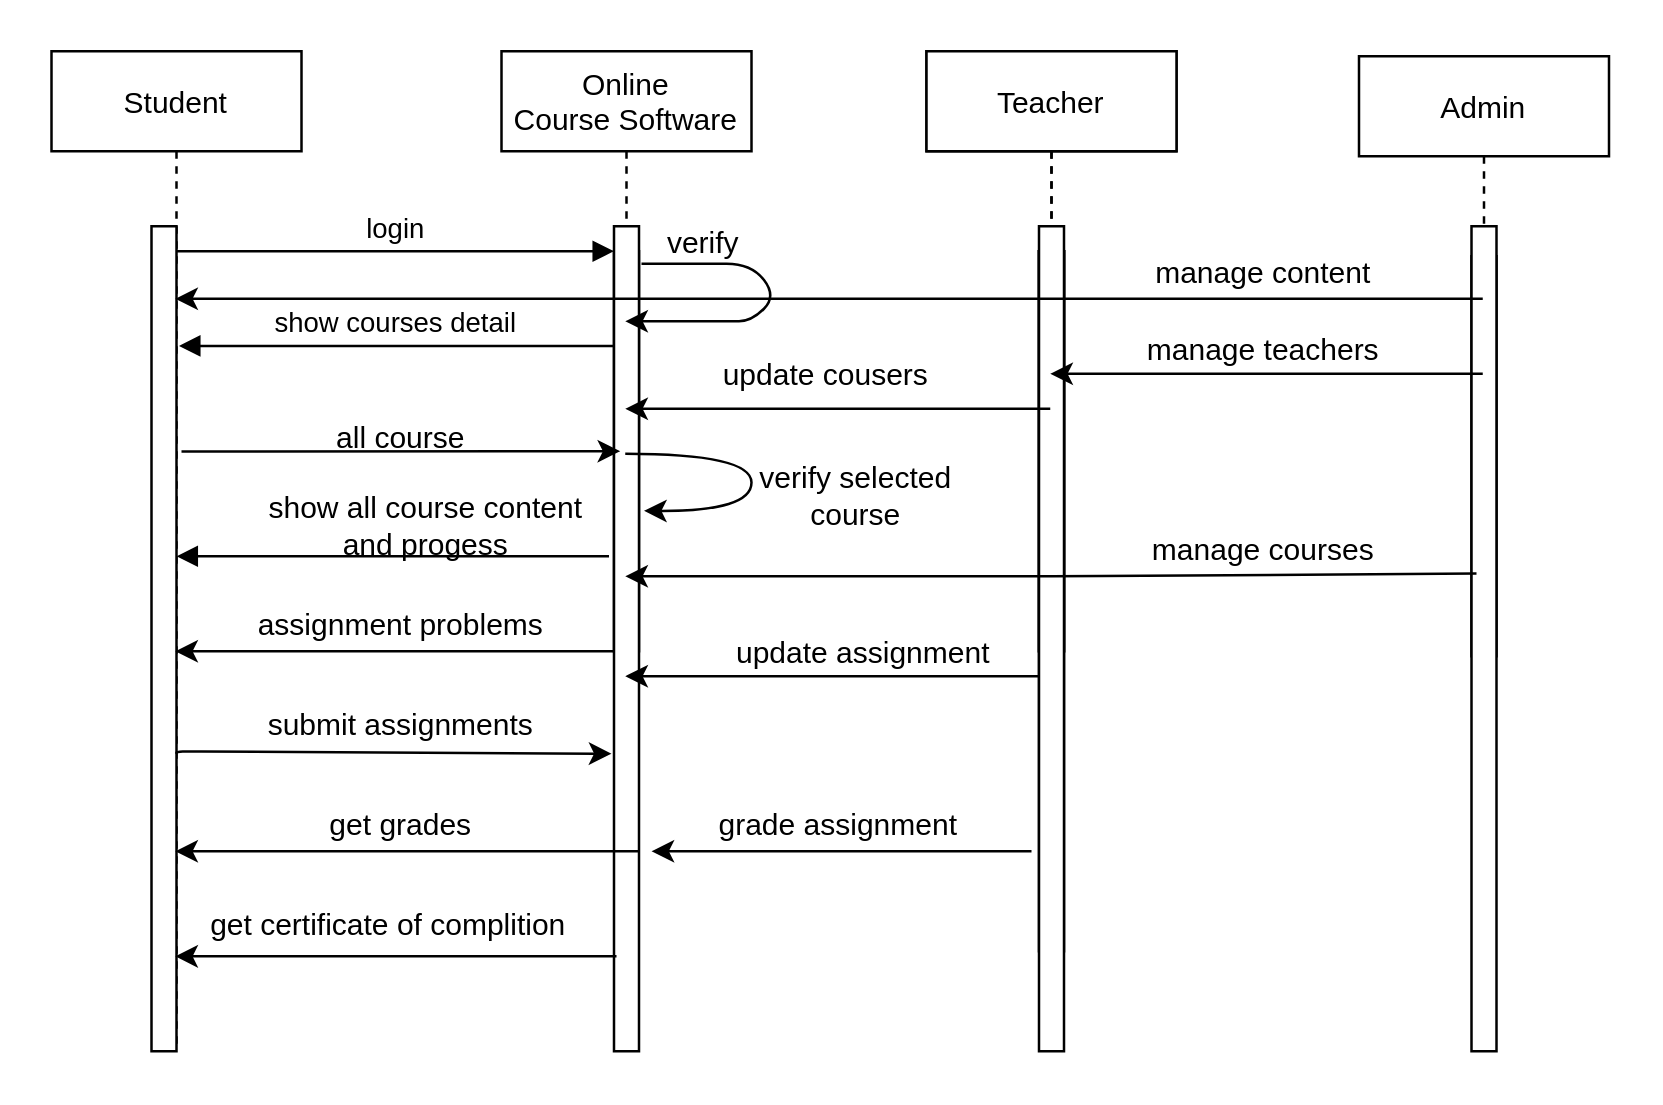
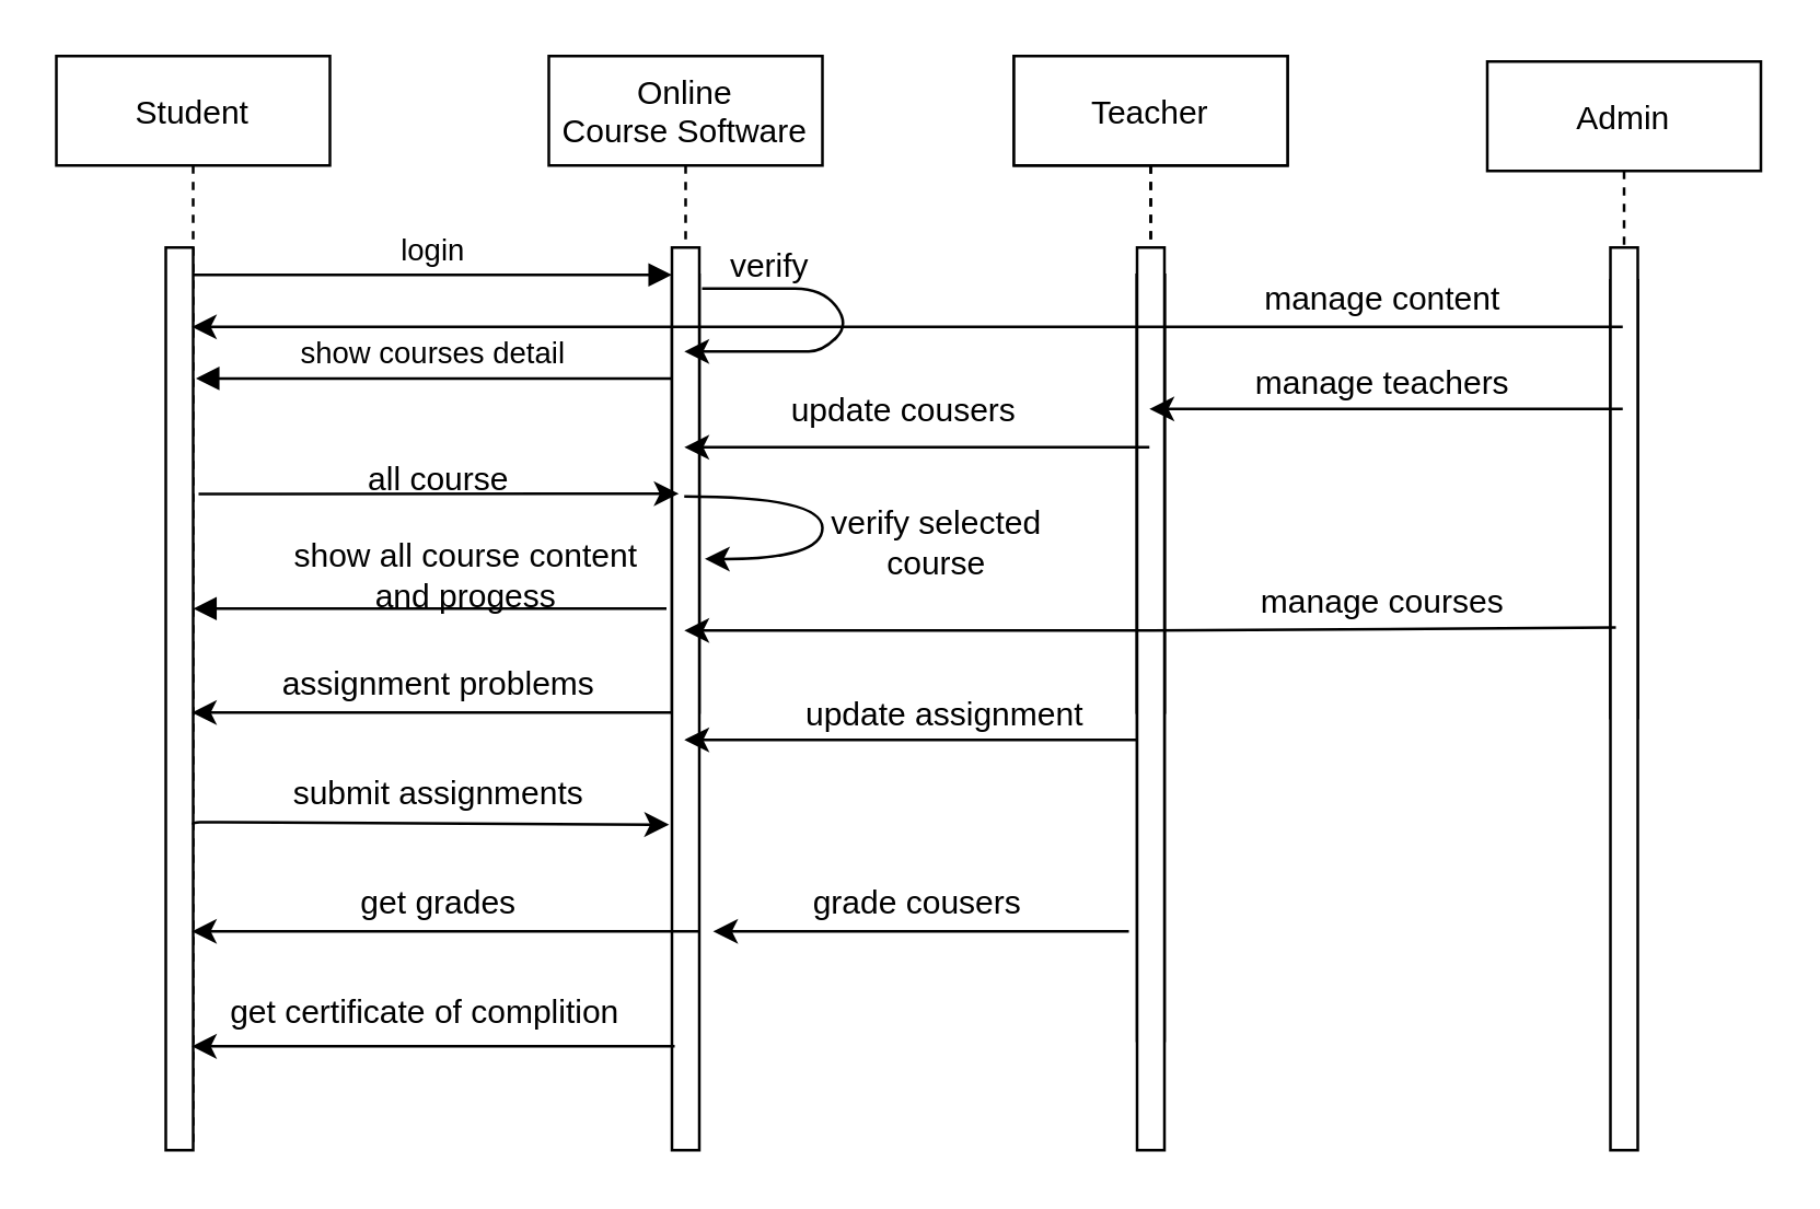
  <mxCell id="0" />
  <mxCell id="1" parent="0" />
  <mxCell id="2" value="Student" style="shape=umlLifeline;perimeter=lifelinePerimeter;container=1;collapsible=0;recursiveResize=0;rounded=0;shadow=0;strokeWidth=1;" parent="1" vertex="1"><mxGeometry x="20" y="20" width="100" height="400" as="geometry" /></mxCell>
  <mxCell id="3" value="" style="points=[];perimeter=orthogonalPerimeter;rounded=0;shadow=0;strokeWidth=1;" parent="2" vertex="1"><mxGeometry x="40" y="70" width="10" height="330" as="geometry" /></mxCell>
  <mxCell id="4" value="Online&#10;Course Software" style="shape=umlLifeline;perimeter=lifelinePerimeter;container=1;collapsible=0;recursiveResize=0;rounded=0;shadow=0;strokeWidth=1;" parent="1" vertex="1"><mxGeometry x="200" y="20" width="100" height="300" as="geometry" /></mxCell>
  <mxCell id="5" value="" style="points=[];perimeter=orthogonalPerimeter;rounded=0;shadow=0;strokeWidth=1;" parent="4" vertex="1"><mxGeometry x="45" y="80" width="10" height="160" as="geometry" /></mxCell>
  <mxCell id="6" value="login" style="verticalAlign=bottom;endArrow=block;entryX=0;entryY=0;shadow=0;strokeWidth=1;" parent="1" source="3" target="5" edge="1"><mxGeometry relative="1" as="geometry"><mxPoint x="175" y="100" as="sourcePoint" /></mxGeometry></mxCell>
  <mxCell id="7" value="show courses detail" style="verticalAlign=bottom;endArrow=block;entryX=1.1;entryY=0.145;shadow=0;strokeWidth=1;entryDx=0;entryDy=0;entryPerimeter=0;" parent="1" source="5" target="3" edge="1"><mxGeometry relative="1" as="geometry"><mxPoint x="140" y="140" as="sourcePoint" /><mxPoint x="80" y="140" as="targetPoint" /></mxGeometry></mxCell>
  <mxCell id="8" value="" style="points=[];perimeter=orthogonalPerimeter;rounded=0;shadow=0;strokeWidth=1;" vertex="1" parent="1"><mxGeometry x="245" y="90" width="10" height="330" as="geometry" /></mxCell>
  <mxCell id="9" value="Teacher " style="shape=umlLifeline;perimeter=lifelinePerimeter;container=1;collapsible=0;recursiveResize=0;rounded=0;shadow=0;strokeWidth=1;" vertex="1" parent="1"><mxGeometry x="370" y="20" width="100" height="300" as="geometry" /></mxCell>
  <mxCell id="10" value="" style="points=[];perimeter=orthogonalPerimeter;rounded=0;shadow=0;strokeWidth=1;" vertex="1" parent="9"><mxGeometry x="45" y="80" width="10" height="160" as="geometry" /></mxCell>
  <mxCell id="11" value="" style="points=[];perimeter=orthogonalPerimeter;rounded=0;shadow=0;strokeWidth=1;" vertex="1" parent="1"><mxGeometry x="415" y="100" width="10" height="280" as="geometry" /></mxCell>
  <mxCell id="12" value="Teacher " style="shape=umlLifeline;perimeter=lifelinePerimeter;container=1;collapsible=0;recursiveResize=0;rounded=0;shadow=0;strokeWidth=1;" vertex="1" parent="1"><mxGeometry x="370" y="20" width="100" height="300" as="geometry" /></mxCell>
  <mxCell id="13" value="" style="points=[];perimeter=orthogonalPerimeter;rounded=0;shadow=0;strokeWidth=1;" vertex="1" parent="12"><mxGeometry x="45" y="80" width="10" height="160" as="geometry" /></mxCell>
  <mxCell id="14" value="" style="points=[];perimeter=orthogonalPerimeter;rounded=0;shadow=0;strokeWidth=1;" vertex="1" parent="1"><mxGeometry x="415" y="90" width="10" height="330" as="geometry" /></mxCell>
  <mxCell id="15" value="Admin" style="shape=umlLifeline;perimeter=lifelinePerimeter;container=1;collapsible=0;recursiveResize=0;rounded=0;shadow=0;strokeWidth=1;" vertex="1" parent="1"><mxGeometry x="543" y="22" width="100" height="300" as="geometry" /></mxCell>
  <mxCell id="16" value="" style="points=[];perimeter=orthogonalPerimeter;rounded=0;shadow=0;strokeWidth=1;" vertex="1" parent="15"><mxGeometry x="45" y="80" width="10" height="160" as="geometry" /></mxCell>
  <mxCell id="17" value="" style="points=[];perimeter=orthogonalPerimeter;rounded=0;shadow=0;strokeWidth=1;" vertex="1" parent="1"><mxGeometry x="588" y="90" width="10" height="330" as="geometry" /></mxCell>
  <mxCell id="18" value="" style="curved=1;endArrow=classic;html=1;" edge="1" parent="1" target="4"><mxGeometry width="50" height="50" relative="1" as="geometry"><mxPoint x="256" y="105" as="sourcePoint" /><mxPoint x="256" y="133.92" as="targetPoint" /><Array as="points"><mxPoint x="280" y="105" /><mxPoint x="300" y="105" /><mxPoint x="310" y="118" /><mxPoint x="300" y="128" /><mxPoint x="290" y="128" /><mxPoint x="280" y="128" /></Array></mxGeometry></mxCell>
  <mxCell id="19" value="verify" style="text;html=1;strokeColor=none;fillColor=none;align=center;verticalAlign=middle;whiteSpace=wrap;rounded=0;" vertex="1" parent="1"><mxGeometry x="261" y="87" width="40" height="20" as="geometry" /></mxCell>
  <mxCell id="20" value="&#10;&#10;" style="verticalAlign=bottom;endArrow=block;shadow=0;strokeWidth=1;" edge="1" parent="1"><mxGeometry relative="1" as="geometry"><mxPoint x="243" y="222" as="sourcePoint" /><mxPoint x="70" y="222" as="targetPoint" /></mxGeometry></mxCell>
  <mxCell id="21" value="" style="endArrow=classic;html=1;exitX=1.2;exitY=0.273;exitDx=0;exitDy=0;exitPerimeter=0;" edge="1" parent="1" source="3"><mxGeometry width="50" height="50" relative="1" as="geometry"><mxPoint x="78" y="180" as="sourcePoint" /><mxPoint x="247.5" y="180" as="targetPoint" /></mxGeometry></mxCell>
  <mxCell id="22" value="all course" style="text;html=1;strokeColor=none;fillColor=none;align=center;verticalAlign=middle;whiteSpace=wrap;rounded=0;" vertex="1" parent="1"><mxGeometry x="110" y="170" width="100" height="10" as="geometry" /></mxCell>
  <mxCell id="23" value="show all course content and progess" style="text;html=1;strokeColor=none;fillColor=none;align=center;verticalAlign=middle;whiteSpace=wrap;rounded=0;" vertex="1" parent="1"><mxGeometry x="100" y="200" width="140" height="20" as="geometry" /></mxCell>
  <mxCell id="24" value="" style="endArrow=classic;html=1;entryX=-0.1;entryY=0.575;entryDx=0;entryDy=0;entryPerimeter=0;" edge="1" parent="1"><mxGeometry width="50" height="50" relative="1" as="geometry"><mxPoint x="70" y="301" as="sourcePoint" /><mxPoint x="244" y="301" as="targetPoint" /><Array as="points"><mxPoint x="70" y="300" /></Array></mxGeometry></mxCell>
  <mxCell id="25" value="submit assignments" style="text;html=1;strokeColor=none;fillColor=none;align=center;verticalAlign=middle;whiteSpace=wrap;rounded=0;" vertex="1" parent="1"><mxGeometry x="100" y="280" width="120" height="20" as="geometry" /></mxCell>
  <mxCell id="26" value="assignment problems" style="text;html=1;strokeColor=none;fillColor=none;align=center;verticalAlign=middle;whiteSpace=wrap;rounded=0;" vertex="1" parent="1"><mxGeometry x="90" y="240" width="140" height="20" as="geometry" /></mxCell>
  <mxCell id="27" value="" style="endArrow=classic;html=1;" edge="1" parent="1"><mxGeometry width="50" height="50" relative="1" as="geometry"><mxPoint x="245" y="260" as="sourcePoint" /><mxPoint x="69.5" y="260" as="targetPoint" /></mxGeometry></mxCell>
  <mxCell id="28" value="get grades" style="text;html=1;strokeColor=none;fillColor=none;align=center;verticalAlign=middle;whiteSpace=wrap;rounded=0;" vertex="1" parent="1"><mxGeometry x="100" y="320" width="120" height="20" as="geometry" /></mxCell>
  <mxCell id="29" value="" style="endArrow=classic;html=1;exitX=0.1;exitY=0.897;exitDx=0;exitDy=0;exitPerimeter=0;" edge="1" parent="1"><mxGeometry width="50" height="50" relative="1" as="geometry"><mxPoint x="246" y="382.04" as="sourcePoint" /><mxPoint x="69.5" y="382.04" as="targetPoint" /></mxGeometry></mxCell>
  <mxCell id="30" value="get certificate of complition" style="text;html=1;strokeColor=none;fillColor=none;align=center;verticalAlign=middle;whiteSpace=wrap;rounded=0;" vertex="1" parent="1"><mxGeometry x="80" y="360" width="150" height="20" as="geometry" /></mxCell>
  <mxCell id="31" value="" style="endArrow=classic;html=1;exitX=1;exitY=0.772;exitDx=0;exitDy=0;exitPerimeter=0;" edge="1" parent="1"><mxGeometry width="50" height="50" relative="1" as="geometry"><mxPoint x="255" y="340" as="sourcePoint" /><mxPoint x="69.5" y="340" as="targetPoint" /></mxGeometry></mxCell>
  <mxCell id="32" value="update cousers" style="text;html=1;strokeColor=none;fillColor=none;align=center;verticalAlign=middle;whiteSpace=wrap;rounded=0;" vertex="1" parent="1"><mxGeometry x="280" y="140" width="100" height="20" as="geometry" /></mxCell>
  <mxCell id="33" value="" style="endArrow=classic;html=1;" edge="1" parent="1"><mxGeometry width="50" height="50" relative="1" as="geometry"><mxPoint x="419.5" y="163" as="sourcePoint" /><mxPoint x="249.5" y="163" as="targetPoint" /></mxGeometry></mxCell>
  <mxCell id="34" value="" style="endArrow=classic;html=1;exitX=0;exitY=0.506;exitDx=0;exitDy=0;exitPerimeter=0;" edge="1" parent="1"><mxGeometry width="50" height="50" relative="1" as="geometry"><mxPoint x="415" y="269.98" as="sourcePoint" /><mxPoint x="249.5" y="269.98" as="targetPoint" /></mxGeometry></mxCell>
  <mxCell id="35" value="update assignment" style="text;html=1;strokeColor=none;fillColor=none;align=center;verticalAlign=middle;whiteSpace=wrap;rounded=0;" vertex="1" parent="1"><mxGeometry x="280" y="251" width="130" height="20" as="geometry" /></mxCell>
  <mxCell id="36" value="" style="endArrow=classic;html=1;" edge="1" parent="1"><mxGeometry width="50" height="50" relative="1" as="geometry"><mxPoint x="412" y="340" as="sourcePoint" /><mxPoint x="260" y="340" as="targetPoint" /></mxGeometry></mxCell>
- <mxCell id="37" value="grade assignment" style="text;html=1;strokeColor=none;fillColor=none;align=center;verticalAlign=middle;whiteSpace=wrap;rounded=0;" vertex="1" parent="1"><mxGeometry x="280" y="320" width="110" height="20" as="geometry" /></mxCell>
+ <mxCell id="37" value="grade cousers" style="text;html=1;strokeColor=none;fillColor=none;align=center;verticalAlign=middle;whiteSpace=wrap;rounded=0;" vertex="1" parent="1"><mxGeometry x="280" y="320" width="110" height="20" as="geometry" /></mxCell>
  <mxCell id="38" value="" style="endArrow=classic;html=1;" edge="1" parent="1"><mxGeometry width="50" height="50" relative="1" as="geometry"><mxPoint x="592.5" y="119" as="sourcePoint" /><mxPoint x="69.5" y="119" as="targetPoint" /></mxGeometry></mxCell>
  <mxCell id="39" value="manage content" style="text;html=1;strokeColor=none;fillColor=none;align=center;verticalAlign=middle;whiteSpace=wrap;rounded=0;" vertex="1" parent="1"><mxGeometry x="450" y="99" width="110" height="20" as="geometry" /></mxCell>
  <mxCell id="40" value="" style="endArrow=classic;html=1;" edge="1" parent="1"><mxGeometry width="50" height="50" relative="1" as="geometry"><mxPoint x="592.5" y="149" as="sourcePoint" /><mxPoint x="419.5" y="149" as="targetPoint" /><Array as="points"><mxPoint x="510" y="149" /><mxPoint x="470" y="149" /></Array></mxGeometry></mxCell>
  <mxCell id="41" value="manage teachers" style="text;html=1;strokeColor=none;fillColor=none;align=center;verticalAlign=middle;whiteSpace=wrap;rounded=0;" vertex="1" parent="1"><mxGeometry x="450" y="130" width="110" height="20" as="geometry" /></mxCell>
  <mxCell id="42" value="" style="endArrow=classic;html=1;exitX=0.2;exitY=0.421;exitDx=0;exitDy=0;exitPerimeter=0;" edge="1" parent="1" source="17" target="4"><mxGeometry width="50" height="50" relative="1" as="geometry"><mxPoint x="270" y="340" as="sourcePoint" /><mxPoint x="320" y="290" as="targetPoint" /><Array as="points"><mxPoint x="430" y="230" /></Array></mxGeometry></mxCell>
  <mxCell id="43" value="manage courses" style="text;html=1;strokeColor=none;fillColor=none;align=center;verticalAlign=middle;whiteSpace=wrap;rounded=0;" vertex="1" parent="1"><mxGeometry x="450" y="210" width="110" height="20" as="geometry" /></mxCell>
  <mxCell id="44" value="" style="curved=1;endArrow=classic;html=1;entryX=1.2;entryY=0.345;entryDx=0;entryDy=0;entryPerimeter=0;" edge="1" parent="1" target="8"><mxGeometry width="50" height="50" relative="1" as="geometry"><mxPoint x="249.5" y="181" as="sourcePoint" /><mxPoint x="249.5" y="193" as="targetPoint" /><Array as="points"><mxPoint x="300" y="181" /><mxPoint x="300" y="204" /></Array></mxGeometry></mxCell>
  <mxCell id="45" value="verify selected course" style="text;html=1;strokeColor=none;fillColor=none;align=center;verticalAlign=middle;whiteSpace=wrap;rounded=0;" vertex="1" parent="1"><mxGeometry x="292" y="188" width="100" height="20" as="geometry" /></mxCell>
